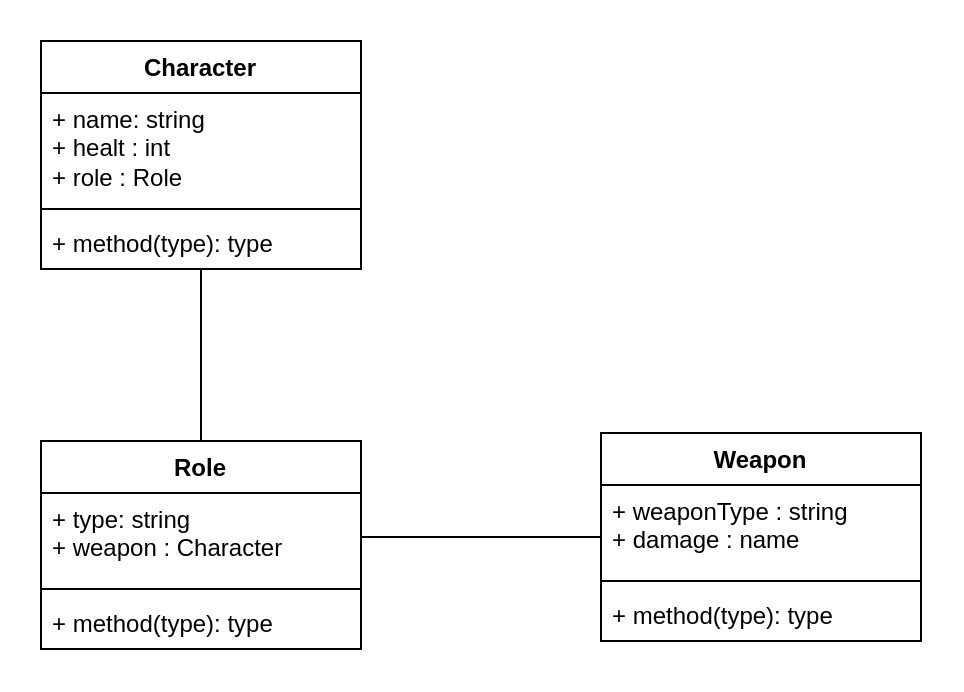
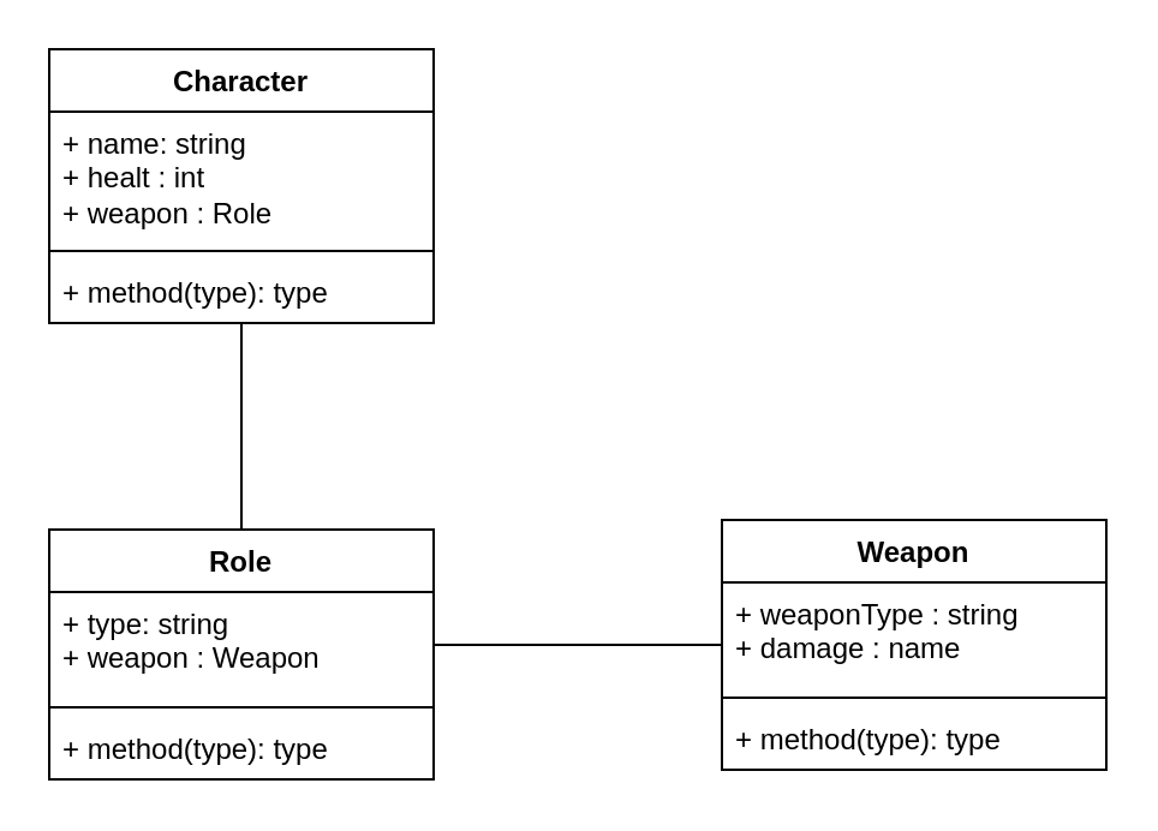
  <mxCell id="0" />
  <mxCell id="1" parent="0" />
  <mxCell id="2" style="edgeStyle=none;curved=1;rounded=0;orthogonalLoop=1;jettySize=auto;html=1;entryX=0.5;entryY=0;entryDx=0;entryDy=0;fontSize=12;startSize=8;endSize=8;endArrow=none;" edge="1" parent="1" source="3" target="7"><mxGeometry relative="1" as="geometry" /></mxCell>
  <mxCell id="3" value="Character" style="swimlane;fontStyle=1;align=center;verticalAlign=top;childLayout=stackLayout;horizontal=1;startSize=26;horizontalStack=0;resizeParent=1;resizeParentMax=0;resizeLast=0;collapsible=1;marginBottom=0;whiteSpace=wrap;html=1;" parent="1" vertex="1"><mxGeometry x="20" y="20" width="160" height="114" as="geometry" /></mxCell>
- <mxCell id="4" value="+ name: string&lt;br&gt;+ healt : int&lt;br&gt;+ role : Role" style="text;strokeColor=none;fillColor=none;align=left;verticalAlign=top;spacingLeft=4;spacingRight=4;overflow=hidden;rotatable=0;points=[[0,0.5],[1,0.5]];portConstraint=eastwest;whiteSpace=wrap;html=1;" parent="3" vertex="1"><mxGeometry y="26" width="160" height="54" as="geometry" /></mxCell>
+ <mxCell id="4" value="+ name: string&lt;br&gt;+ healt : int&lt;br&gt;+ weapon : Role" style="text;strokeColor=none;fillColor=none;align=left;verticalAlign=top;spacingLeft=4;spacingRight=4;overflow=hidden;rotatable=0;points=[[0,0.5],[1,0.5]];portConstraint=eastwest;whiteSpace=wrap;html=1;" parent="3" vertex="1"><mxGeometry y="26" width="160" height="54" as="geometry" /></mxCell>
  <mxCell id="5" value="" style="line;strokeWidth=1;fillColor=none;align=left;verticalAlign=middle;spacingTop=-1;spacingLeft=3;spacingRight=3;rotatable=0;labelPosition=right;points=[];portConstraint=eastwest;strokeColor=inherit;" parent="3" vertex="1"><mxGeometry y="80" width="160" height="8" as="geometry" /></mxCell>
  <mxCell id="6" value="+ method(type): type" style="text;strokeColor=none;fillColor=none;align=left;verticalAlign=top;spacingLeft=4;spacingRight=4;overflow=hidden;rotatable=0;points=[[0,0.5],[1,0.5]];portConstraint=eastwest;whiteSpace=wrap;html=1;" parent="3" vertex="1"><mxGeometry y="88" width="160" height="26" as="geometry" /></mxCell>
  <mxCell id="7" value="Role" style="swimlane;fontStyle=1;align=center;verticalAlign=top;childLayout=stackLayout;horizontal=1;startSize=26;horizontalStack=0;resizeParent=1;resizeParentMax=0;resizeLast=0;collapsible=1;marginBottom=0;whiteSpace=wrap;html=1;" vertex="1" parent="1"><mxGeometry x="20" y="220" width="160" height="104" as="geometry" /></mxCell>
- <mxCell id="8" value="+ type: string&lt;br&gt;+ weapon : Character" style="text;strokeColor=none;fillColor=none;align=left;verticalAlign=top;spacingLeft=4;spacingRight=4;overflow=hidden;rotatable=0;points=[[0,0.5],[1,0.5]];portConstraint=eastwest;whiteSpace=wrap;html=1;" vertex="1" parent="7"><mxGeometry y="26" width="160" height="44" as="geometry" /></mxCell>
+ <mxCell id="8" value="+ type: string&lt;br&gt;+ weapon : Weapon" style="text;strokeColor=none;fillColor=none;align=left;verticalAlign=top;spacingLeft=4;spacingRight=4;overflow=hidden;rotatable=0;points=[[0,0.5],[1,0.5]];portConstraint=eastwest;whiteSpace=wrap;html=1;" vertex="1" parent="7"><mxGeometry y="26" width="160" height="44" as="geometry" /></mxCell>
  <mxCell id="9" value="" style="line;strokeWidth=1;fillColor=none;align=left;verticalAlign=middle;spacingTop=-1;spacingLeft=3;spacingRight=3;rotatable=0;labelPosition=right;points=[];portConstraint=eastwest;strokeColor=inherit;" vertex="1" parent="7"><mxGeometry y="70" width="160" height="8" as="geometry" /></mxCell>
  <mxCell id="10" value="+ method(type): type" style="text;strokeColor=none;fillColor=none;align=left;verticalAlign=top;spacingLeft=4;spacingRight=4;overflow=hidden;rotatable=0;points=[[0,0.5],[1,0.5]];portConstraint=eastwest;whiteSpace=wrap;html=1;" vertex="1" parent="7"><mxGeometry y="78" width="160" height="26" as="geometry" /></mxCell>
  <mxCell id="11" value="Weapon" style="swimlane;fontStyle=1;align=center;verticalAlign=top;childLayout=stackLayout;horizontal=1;startSize=26;horizontalStack=0;resizeParent=1;resizeParentMax=0;resizeLast=0;collapsible=1;marginBottom=0;whiteSpace=wrap;html=1;" vertex="1" parent="1"><mxGeometry x="300" y="216" width="160" height="104" as="geometry" /></mxCell>
  <mxCell id="12" value="+ weaponType : string&lt;br&gt;+ damage : name" style="text;strokeColor=none;fillColor=none;align=left;verticalAlign=top;spacingLeft=4;spacingRight=4;overflow=hidden;rotatable=0;points=[[0,0.5],[1,0.5]];portConstraint=eastwest;whiteSpace=wrap;html=1;" vertex="1" parent="11"><mxGeometry y="26" width="160" height="44" as="geometry" /></mxCell>
  <mxCell id="13" value="" style="line;strokeWidth=1;fillColor=none;align=left;verticalAlign=middle;spacingTop=-1;spacingLeft=3;spacingRight=3;rotatable=0;labelPosition=right;points=[];portConstraint=eastwest;strokeColor=inherit;" vertex="1" parent="11"><mxGeometry y="70" width="160" height="8" as="geometry" /></mxCell>
  <mxCell id="14" value="+ method(type): type" style="text;strokeColor=none;fillColor=none;align=left;verticalAlign=top;spacingLeft=4;spacingRight=4;overflow=hidden;rotatable=0;points=[[0,0.5],[1,0.5]];portConstraint=eastwest;whiteSpace=wrap;html=1;" vertex="1" parent="11"><mxGeometry y="78" width="160" height="26" as="geometry" /></mxCell>
  <mxCell id="15" style="edgeStyle=none;curved=1;rounded=0;orthogonalLoop=1;jettySize=auto;html=1;entryX=0;entryY=0.5;entryDx=0;entryDy=0;fontSize=12;startSize=8;endSize=8;endArrow=none;" edge="1" parent="1" source="8" target="11"><mxGeometry relative="1" as="geometry" /></mxCell>
